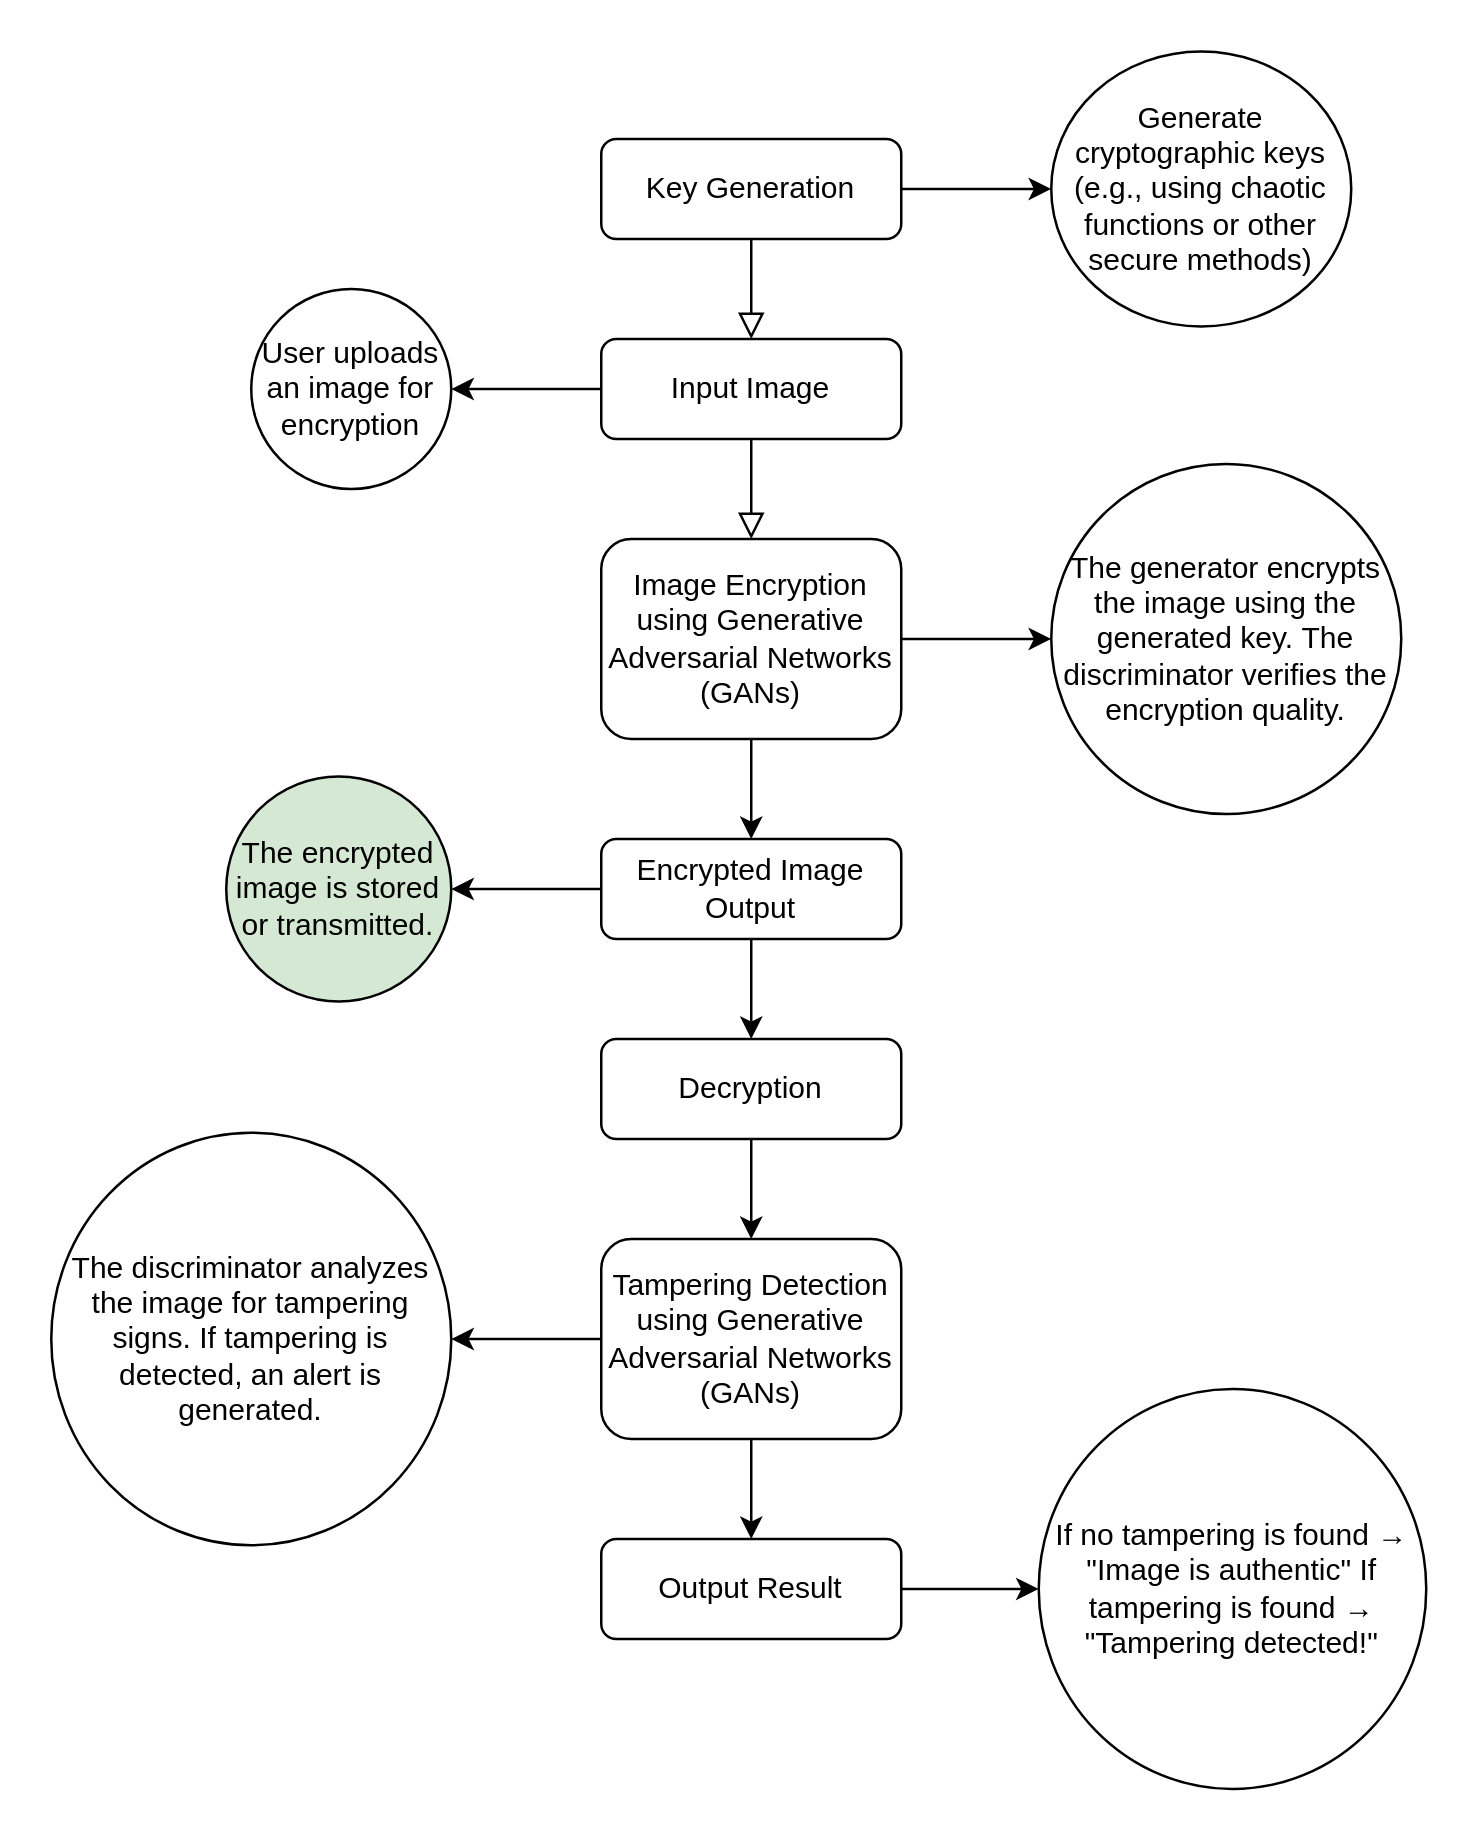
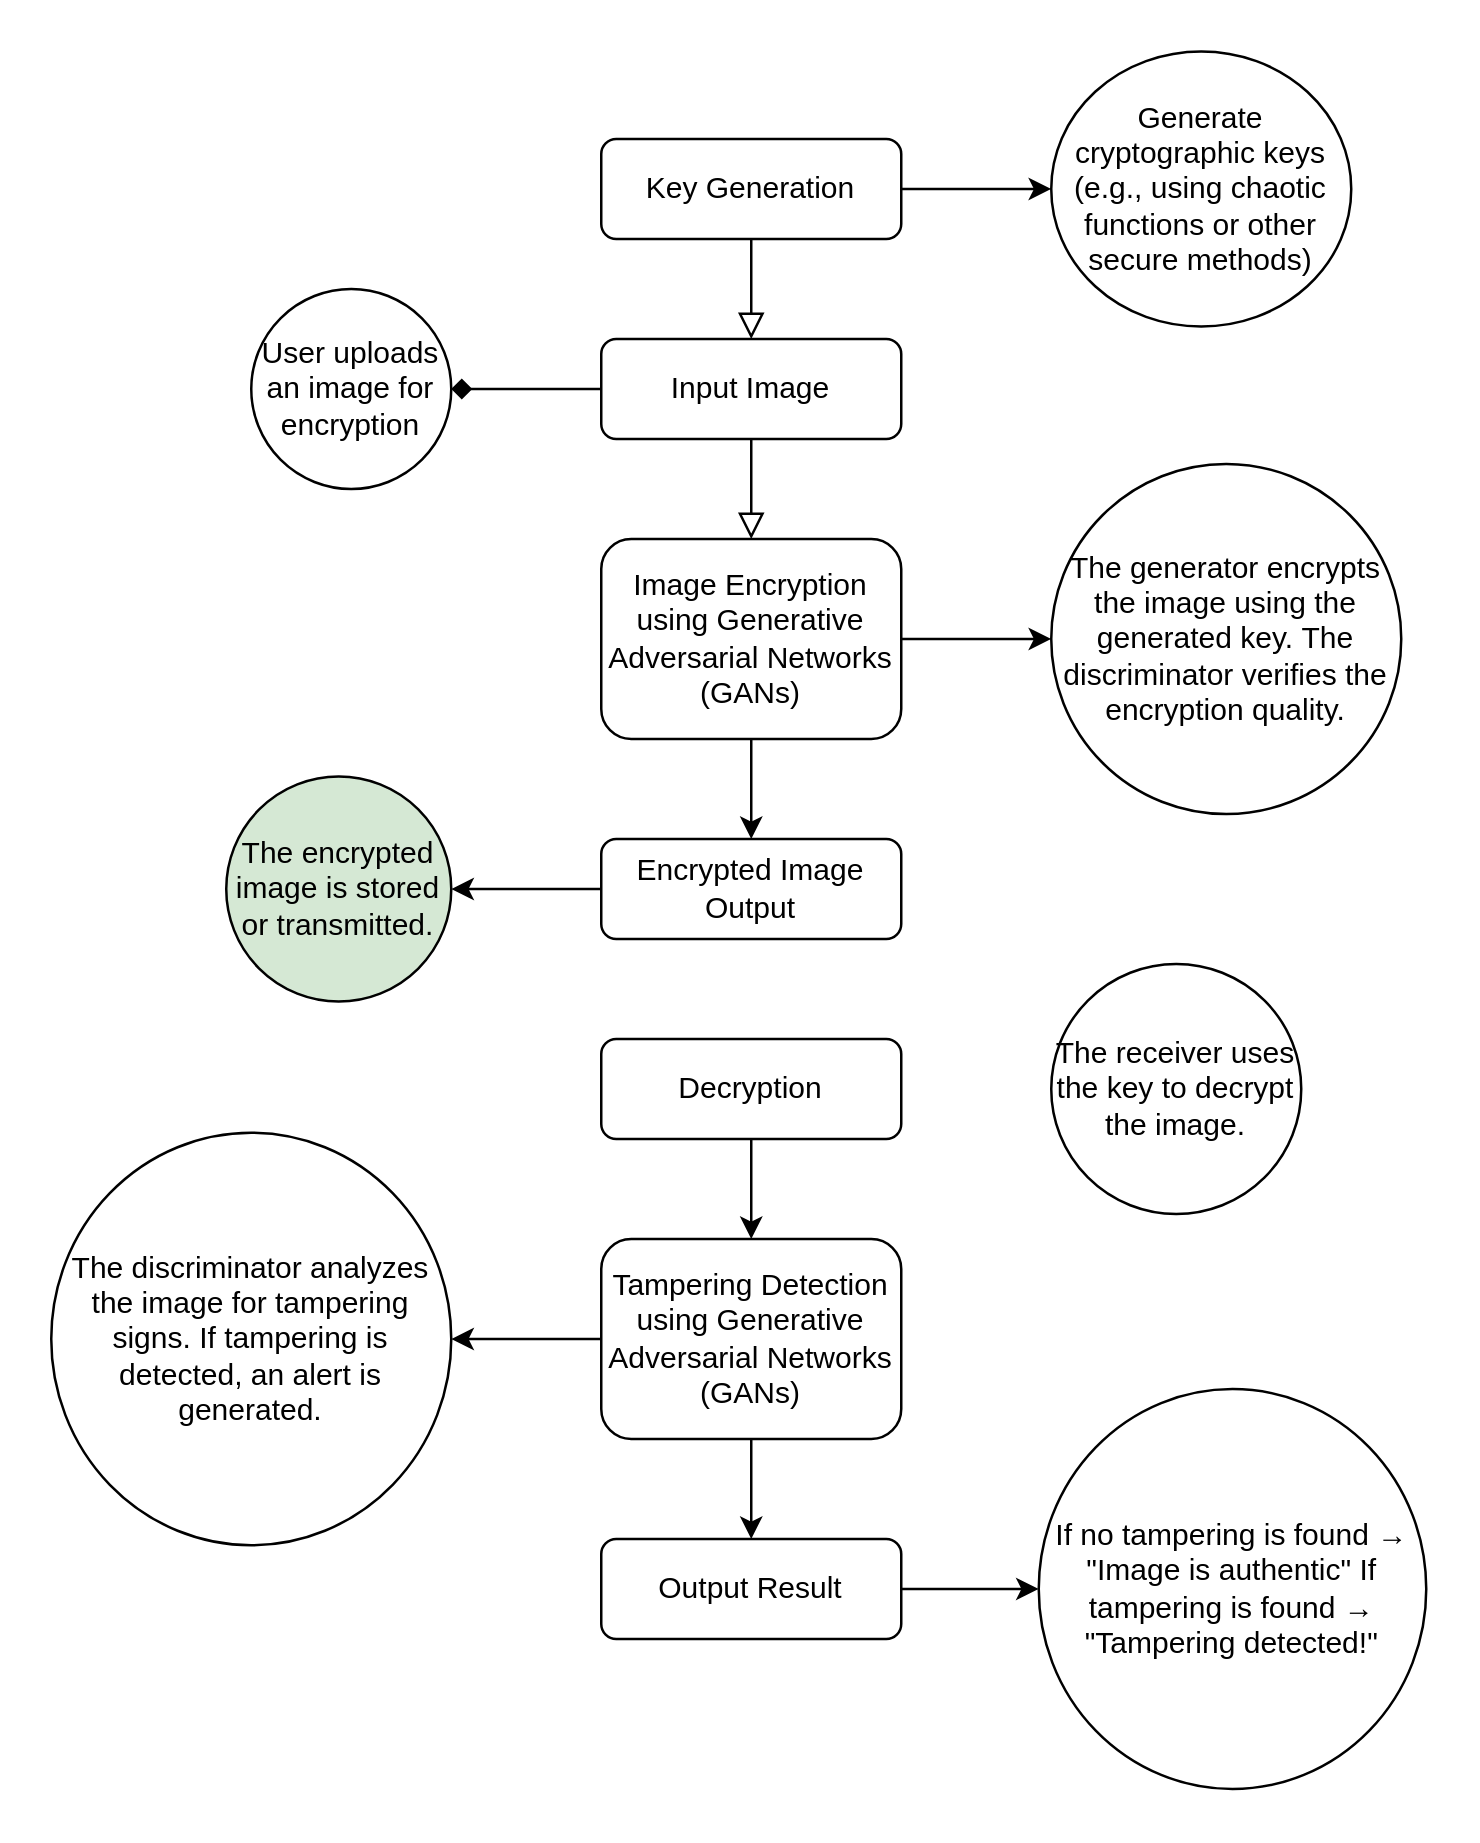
  <mxCell id="0" />
  <mxCell id="1" parent="0" />
  <mxCell id="2" value="" style="rounded=0;html=1;jettySize=auto;orthogonalLoop=1;fontSize=11;endArrow=block;endFill=0;endSize=8;strokeWidth=1;shadow=0;labelBackgroundColor=none;edgeStyle=orthogonalEdgeStyle;entryX=0.5;entryY=0;entryDx=0;entryDy=0;" parent="1" source="4" target="6" edge="1"><mxGeometry relative="1" as="geometry"><mxPoint x="280" y="135" as="targetPoint" /><Array as="points"><mxPoint x="300" y="135" /><mxPoint x="300" y="135" /></Array></mxGeometry></mxCell>
  <mxCell id="3" value="" style="edgeStyle=orthogonalEdgeStyle;rounded=0;orthogonalLoop=1;jettySize=auto;html=1;" edge="1" parent="1" source="4" target="21"><mxGeometry relative="1" as="geometry" /></mxCell>
  <mxCell id="4" value="Key Generation" style="rounded=1;whiteSpace=wrap;html=1;fontSize=12;glass=0;strokeWidth=1;shadow=0;" parent="1" vertex="1"><mxGeometry x="240" y="55" width="120" height="40" as="geometry" /></mxCell>
- <mxCell id="5" value="" style="edgeStyle=orthogonalEdgeStyle;rounded=0;orthogonalLoop=1;jettySize=auto;html=1;" edge="1" parent="1" source="6" target="22"><mxGeometry relative="1" as="geometry" /></mxCell>
+ <mxCell id="5" value="" style="edgeStyle=orthogonalEdgeStyle;rounded=0;orthogonalLoop=1;jettySize=auto;html=1;endArrow=diamond;" edge="1" parent="1" source="6" target="22"><mxGeometry relative="1" as="geometry" /></mxCell>
  <mxCell id="6" value="Input Image" style="rounded=1;whiteSpace=wrap;html=1;" vertex="1" parent="1"><mxGeometry x="240" y="135" width="120" height="40" as="geometry" /></mxCell>
  <mxCell id="7" value="" style="rounded=0;html=1;jettySize=auto;orthogonalLoop=1;fontSize=11;endArrow=block;endFill=0;endSize=8;strokeWidth=1;shadow=0;labelBackgroundColor=none;edgeStyle=orthogonalEdgeStyle;exitX=0.5;exitY=1;exitDx=0;exitDy=0;entryX=0.5;entryY=0;entryDx=0;entryDy=0;" edge="1" parent="1" source="6" target="10"><mxGeometry relative="1" as="geometry"><mxPoint x="280" y="185" as="sourcePoint" /><mxPoint x="280" y="215" as="targetPoint" /><Array as="points"><mxPoint x="300" y="205" /><mxPoint x="300" y="205" /></Array></mxGeometry></mxCell>
  <mxCell id="8" value="" style="edgeStyle=orthogonalEdgeStyle;rounded=0;orthogonalLoop=1;jettySize=auto;html=1;" edge="1" parent="1" source="10" target="13"><mxGeometry relative="1" as="geometry" /></mxCell>
  <mxCell id="9" value="" style="edgeStyle=orthogonalEdgeStyle;rounded=0;orthogonalLoop=1;jettySize=auto;html=1;" edge="1" parent="1" source="10" target="23"><mxGeometry relative="1" as="geometry" /></mxCell>
  <mxCell id="10" value="Image Encryption using&amp;nbsp;Generative Adversarial Networks (GANs)" style="rounded=1;whiteSpace=wrap;html=1;" vertex="1" parent="1"><mxGeometry x="240" y="215" width="120" height="80" as="geometry" /></mxCell>
- <mxCell id="11" value="" style="edgeStyle=orthogonalEdgeStyle;rounded=0;orthogonalLoop=1;jettySize=auto;html=1;" edge="1" parent="1" source="13" target="15"><mxGeometry relative="1" as="geometry" /></mxCell>
  <mxCell id="12" value="" style="edgeStyle=orthogonalEdgeStyle;rounded=0;orthogonalLoop=1;jettySize=auto;html=1;" edge="1" parent="1" source="13" target="24"><mxGeometry relative="1" as="geometry" /></mxCell>
  <mxCell id="13" value="Encrypted Image Output" style="rounded=1;whiteSpace=wrap;html=1;" vertex="1" parent="1"><mxGeometry x="240" y="335" width="120" height="40" as="geometry" /></mxCell>
  <mxCell id="14" value="" style="edgeStyle=orthogonalEdgeStyle;rounded=0;orthogonalLoop=1;jettySize=auto;html=1;" edge="1" parent="1" source="15" target="18"><mxGeometry relative="1" as="geometry" /></mxCell>
  <mxCell id="15" value="Decryption" style="rounded=1;whiteSpace=wrap;html=1;" vertex="1" parent="1"><mxGeometry x="240" y="415" width="120" height="40" as="geometry" /></mxCell>
  <mxCell id="16" value="" style="edgeStyle=orthogonalEdgeStyle;rounded=0;orthogonalLoop=1;jettySize=auto;html=1;" edge="1" parent="1" source="18" target="20"><mxGeometry relative="1" as="geometry" /></mxCell>
  <mxCell id="17" value="" style="edgeStyle=orthogonalEdgeStyle;rounded=0;orthogonalLoop=1;jettySize=auto;html=1;" edge="1" parent="1" source="18" target="26"><mxGeometry relative="1" as="geometry" /></mxCell>
  <mxCell id="18" value="Tampering Detection using&amp;nbsp;Generative Adversarial Networks (GANs)" style="rounded=1;whiteSpace=wrap;html=1;" vertex="1" parent="1"><mxGeometry x="240" y="495" width="120" height="80" as="geometry" /></mxCell>
  <mxCell id="19" value="" style="edgeStyle=orthogonalEdgeStyle;rounded=0;orthogonalLoop=1;jettySize=auto;html=1;" edge="1" parent="1" source="20" target="27"><mxGeometry relative="1" as="geometry" /></mxCell>
  <mxCell id="20" value="Output Result" style="rounded=1;whiteSpace=wrap;html=1;" vertex="1" parent="1"><mxGeometry x="240" y="615" width="120" height="40" as="geometry" /></mxCell>
  <mxCell id="21" value="Generate cryptographic keys (e.g., using chaotic functions or other secure methods)" style="ellipse;whiteSpace=wrap;html=1;rounded=1;glass=0;strokeWidth=1;shadow=0;" vertex="1" parent="1"><mxGeometry x="420" y="20" width="120" height="110" as="geometry" /></mxCell>
  <mxCell id="22" value="User uploads an image for encryption" style="ellipse;whiteSpace=wrap;html=1;rounded=1;" vertex="1" parent="1"><mxGeometry x="100" y="115" width="80" height="80" as="geometry" /></mxCell>
  <mxCell id="23" value="The generator encrypts the image using the generated key.&amp;nbsp;The discriminator verifies the encryption quality." style="ellipse;whiteSpace=wrap;html=1;rounded=1;" vertex="1" parent="1"><mxGeometry x="420" y="185" width="140" height="140" as="geometry" /></mxCell>
  <mxCell id="24" value="The encrypted image is stored or transmitted." style="ellipse;whiteSpace=wrap;html=1;rounded=1;fillColor=#d5e8d4;" vertex="1" parent="1"><mxGeometry x="90" y="310" width="90" height="90" as="geometry" /></mxCell>
+ <mxCell id="25" value="The receiver uses the key to decrypt the image." style="ellipse;whiteSpace=wrap;html=1;rounded=1;" vertex="1" parent="1"><mxGeometry x="420" y="385" width="100" height="100" as="geometry" /></mxCell>
  <mxCell id="26" value="The discriminator analyzes the image for tampering signs.&amp;nbsp;If tampering is detected, an alert is generated." style="ellipse;whiteSpace=wrap;html=1;rounded=1;" vertex="1" parent="1"><mxGeometry x="20" y="452.5" width="160" height="165" as="geometry" /></mxCell>
  <mxCell id="27" value="If no tampering is found → &quot;Image is authentic&quot;&amp;nbsp;If tampering is found → &quot;Tampering detected!&quot;" style="ellipse;whiteSpace=wrap;html=1;rounded=1;" vertex="1" parent="1"><mxGeometry x="415" y="555" width="155" height="160" as="geometry" /></mxCell>
